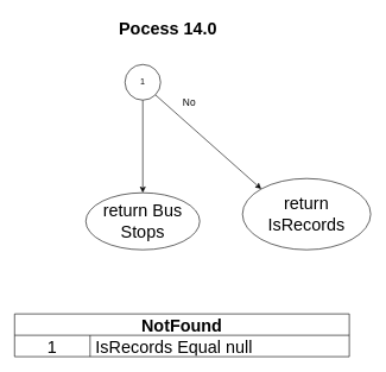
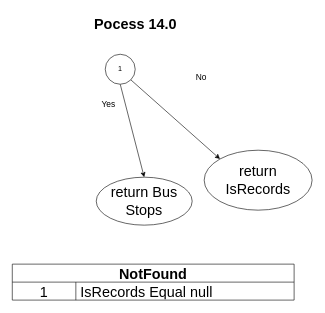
  <mxCell id="0" />
  <mxCell id="1" parent="0" />
- <mxCell id="2" value="&lt;font style=&quot;font-size: 24px;&quot;&gt;&lt;b&gt;Pocess 14.0&lt;/b&gt;&lt;/font&gt;" style="text;html=1;align=center;verticalAlign=middle;resizable=0;points=[];autosize=1;strokeColor=none;fillColor=none;" vertex="1" parent="1"><mxGeometry x="155" y="20" width="160" height="40" as="geometry" /></mxCell>
+ <mxCell id="2" value="&lt;font style=&quot;font-size: 24px;&quot;&gt;&lt;b&gt;Pocess 14.0&lt;/b&gt;&lt;/font&gt;" style="text;html=1;align=center;verticalAlign=middle;resizable=0;points=[];autosize=1;strokeColor=none;fillColor=none;" vertex="1" parent="1"><mxGeometry x="145" width="160" height="40" as="geometry" y="20" /></mxCell>
  <mxCell id="3" value="NotFound" style="shape=table;startSize=30;container=1;collapsible=0;childLayout=tableLayout;fixedRows=1;rowLines=0;fontStyle=1;fontSize=24;" vertex="1" parent="1"><mxGeometry x="20" y="440" width="470" height="60" as="geometry" /></mxCell>
  <mxCell id="4" value="" style="shape=tableRow;horizontal=0;startSize=0;swimlaneHead=0;swimlaneBody=0;top=0;left=0;bottom=0;right=0;collapsible=0;dropTarget=0;fillColor=none;points=[[0,0.5],[1,0.5]];portConstraint=eastwest;fontSize=24;" vertex="1" parent="3"><mxGeometry y="30" width="470" height="30" as="geometry" /></mxCell>
  <mxCell id="5" value="1" style="shape=partialRectangle;html=1;whiteSpace=wrap;connectable=0;fillColor=none;top=0;left=0;bottom=0;right=0;overflow=hidden;pointerEvents=1;fontSize=24;" vertex="1" parent="4"><mxGeometry width="106" height="30" as="geometry"><mxRectangle width="106" height="30" as="alternateBounds" /></mxGeometry></mxCell>
  <mxCell id="6" value="IsRecords Equal null" style="shape=partialRectangle;html=1;whiteSpace=wrap;connectable=0;fillColor=none;top=0;left=0;bottom=0;right=0;align=left;spacingLeft=6;overflow=hidden;fontSize=24;" vertex="1" parent="4"><mxGeometry x="106" width="364" height="30" as="geometry"><mxRectangle width="364" height="30" as="alternateBounds" /></mxGeometry></mxCell>
  <mxCell id="7" style="edgeStyle=none;html=1;exitX=1;exitY=1;exitDx=0;exitDy=0;entryX=0;entryY=0;entryDx=0;entryDy=0;fontSize=24;" edge="1" parent="1" source="9" target="10"><mxGeometry relative="1" as="geometry" /></mxCell>
  <mxCell id="8" style="edgeStyle=none;html=1;exitX=0.5;exitY=1;exitDx=0;exitDy=0;entryX=0.5;entryY=0;entryDx=0;entryDy=0;fontSize=14;" edge="1" parent="1" source="9" target="13"><mxGeometry relative="1" as="geometry"><mxPoint x="200" y="320" as="targetPoint" /></mxGeometry></mxCell>
  <mxCell id="9" value="1" style="ellipse;whiteSpace=wrap;html=1;aspect=fixed;" vertex="1" parent="1"><mxGeometry x="175" y="90" width="50" height="50" as="geometry" /></mxCell>
  <mxCell id="10" value="return &lt;br&gt;IsRecords" style="ellipse;whiteSpace=wrap;html=1;fontSize=24;" vertex="1" parent="1"><mxGeometry x="340" y="250" width="180" height="100" as="geometry" /></mxCell>
- <mxCell id="11" value="&lt;font style=&quot;font-size: 14px;&quot;&gt;No&lt;/font&gt;" style="text;html=1;align=center;verticalAlign=middle;resizable=0;points=[];autosize=1;strokeColor=none;fillColor=none;fontSize=24;" vertex="1" parent="1"><mxGeometry x="245" y="120" width="40" height="40" as="geometry" /></mxCell>
- <mxCell id="13" value="return Bus Stops" style="ellipse;whiteSpace=wrap;html=1;fontSize=24;" vertex="1" parent="1"><mxGeometry x="120" y="270" width="160" height="80" as="geometry" /></mxCell>
+ <mxCell id="11" value="&lt;font style=&quot;font-size: 14px;&quot;&gt;No&lt;/font&gt;" style="text;html=1;align=center;verticalAlign=middle;resizable=0;points=[];autosize=1;strokeColor=none;fillColor=none;fontSize=24;" vertex="1" parent="1"><mxGeometry x="315" y="105" width="40" height="40" as="geometry" /></mxCell>
+ <mxCell id="12" value="&lt;font style=&quot;font-size: 14px;&quot;&gt;Yes&lt;/font&gt;" style="text;html=1;align=center;verticalAlign=middle;resizable=0;points=[];autosize=1;strokeColor=none;fillColor=none;fontSize=24;" vertex="1" parent="1"><mxGeometry x="155" y="150" width="50" height="40" as="geometry" /></mxCell>
+ <mxCell id="13" value="return Bus Stops" style="ellipse;whiteSpace=wrap;html=1;fontSize=24;" vertex="1" parent="1"><mxGeometry x="160" y="295" width="160" height="80" as="geometry" /></mxCell>
